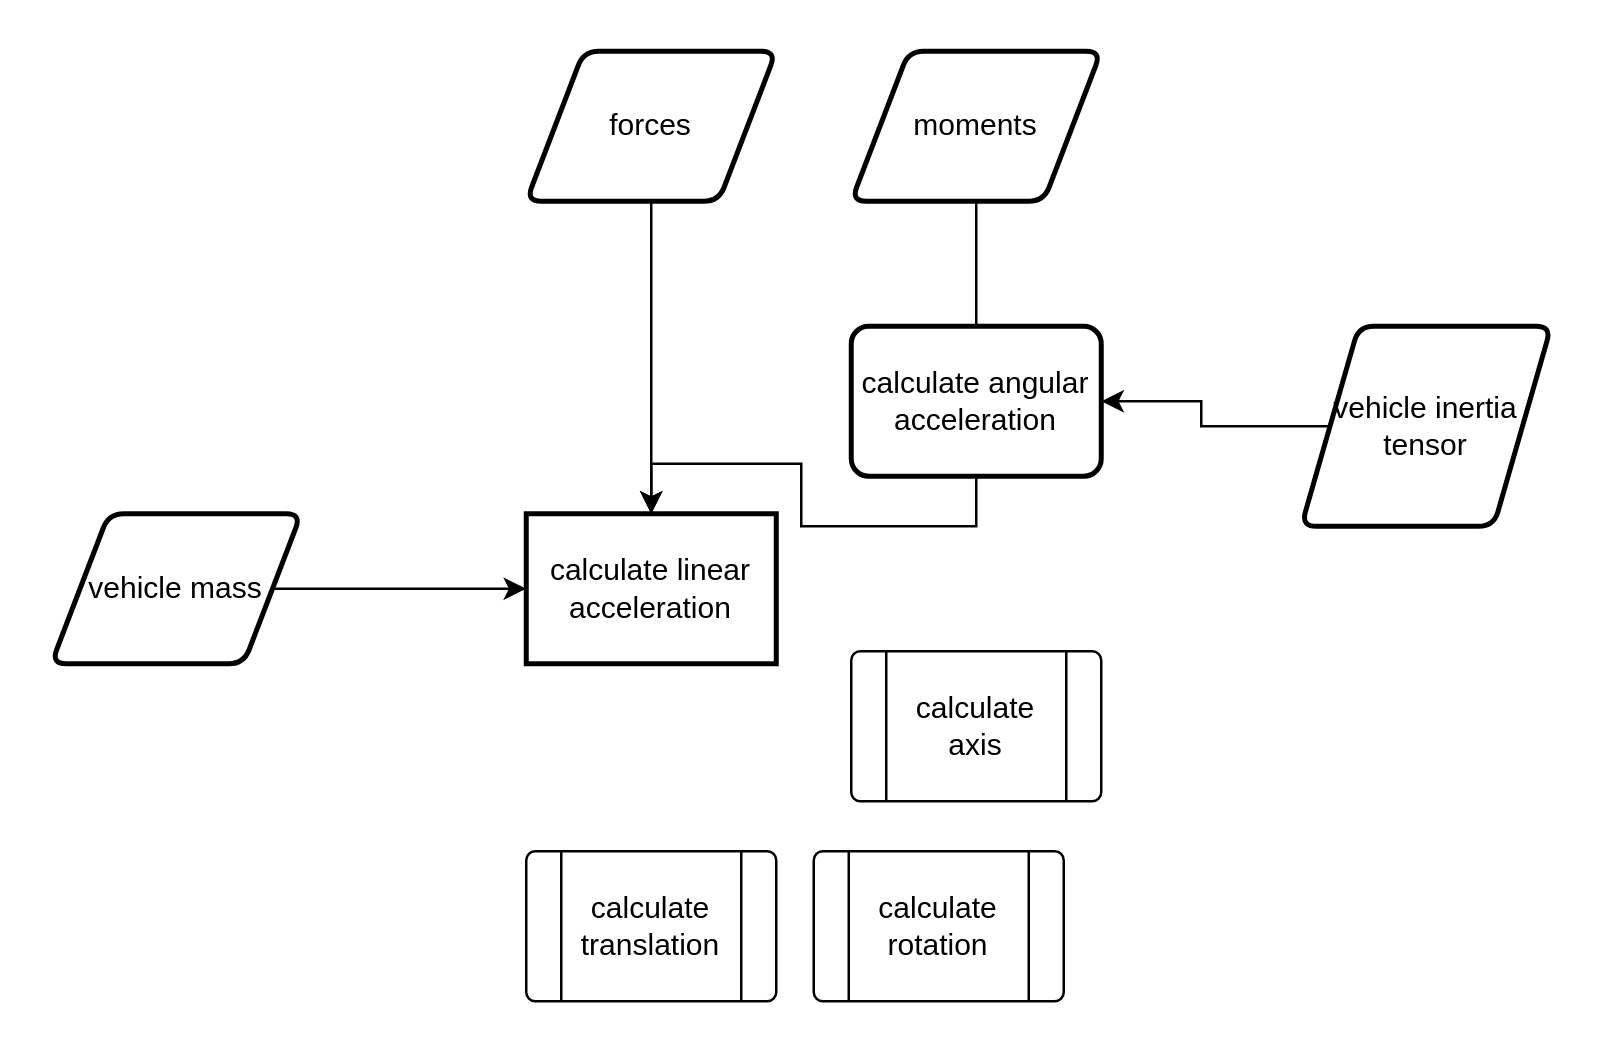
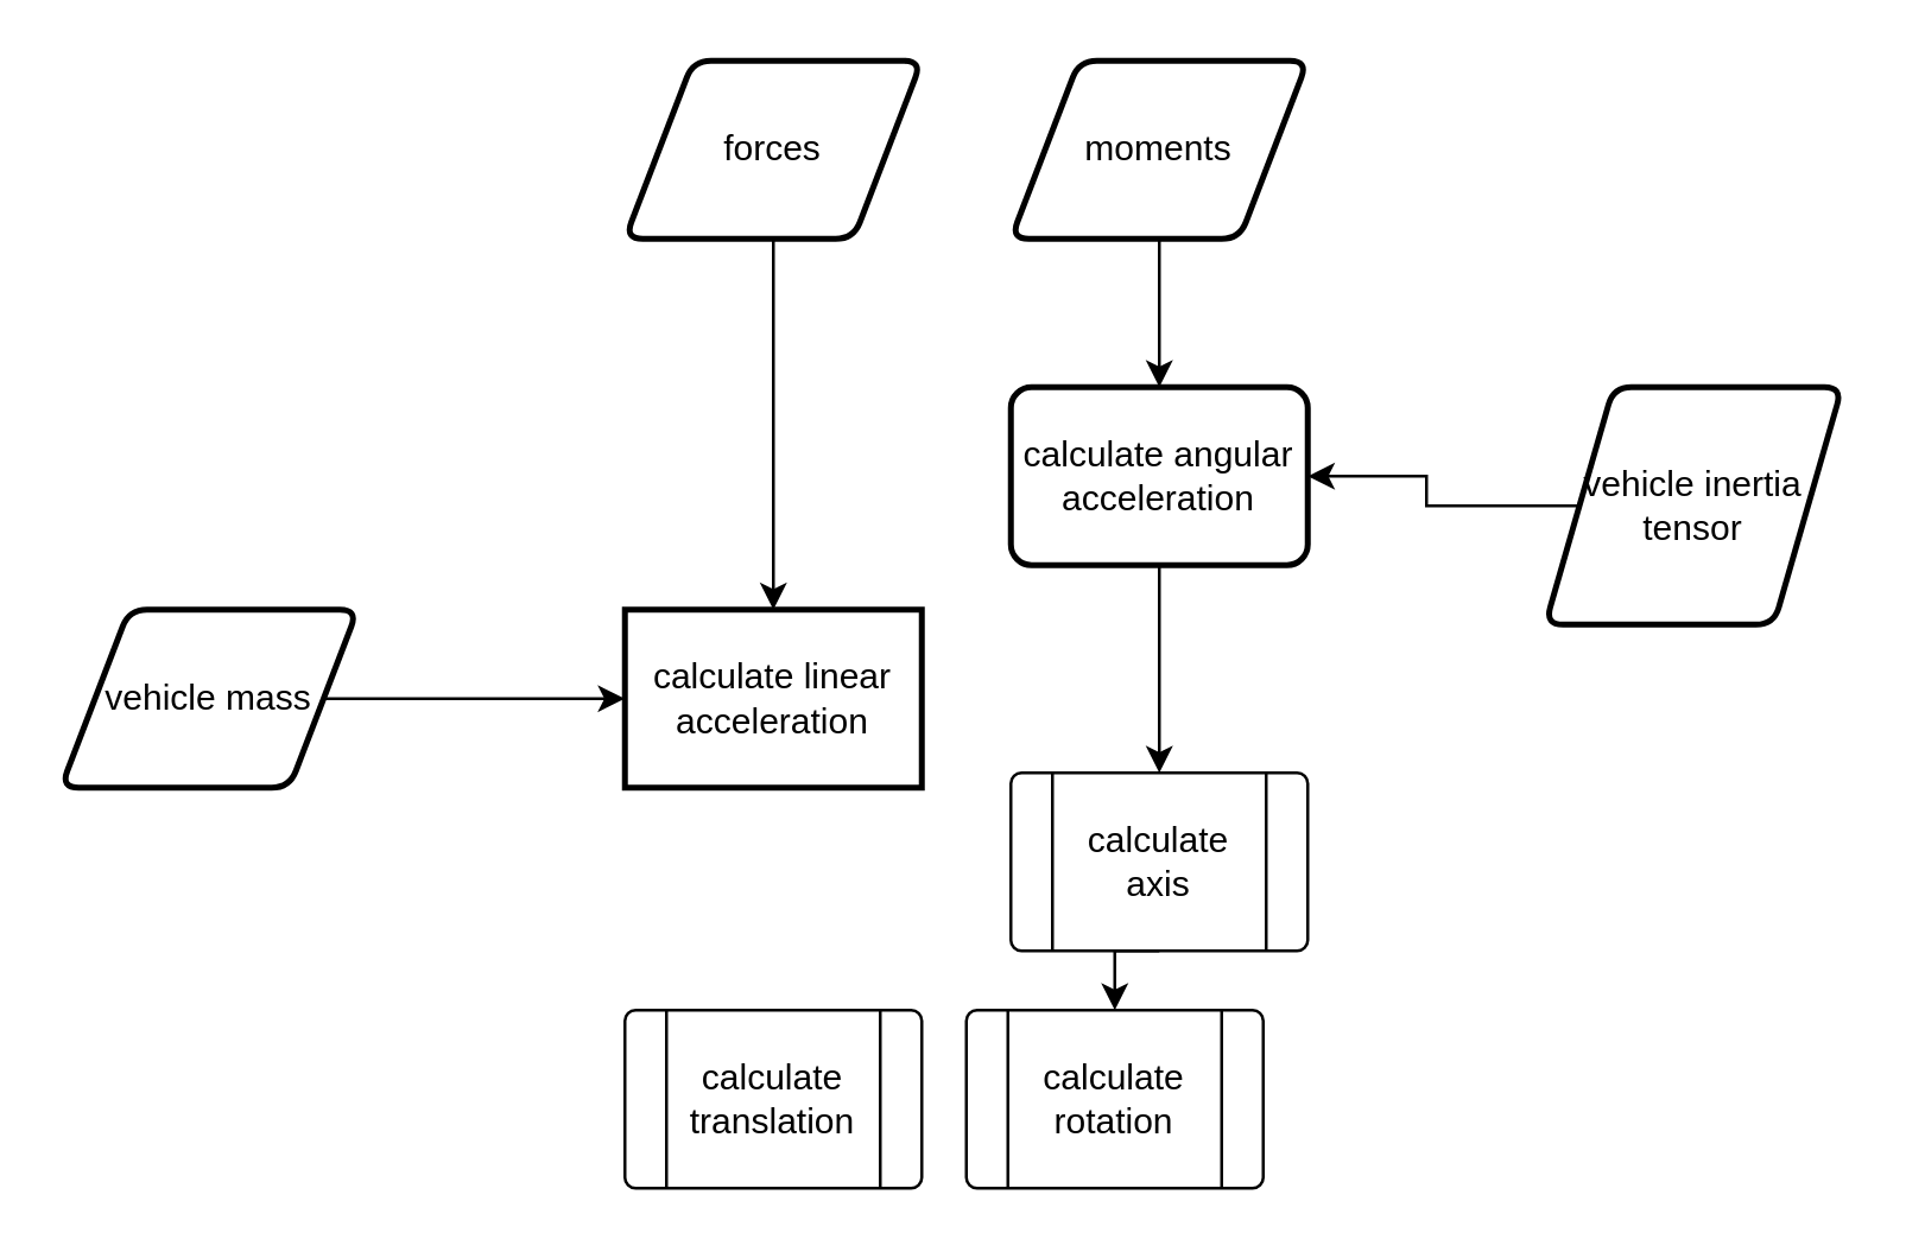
  <mxCell id="0" />
  <mxCell id="1" parent="0" />
- <mxCell id="2" style="edgeStyle=orthogonalEdgeStyle;rounded=0;orthogonalLoop=1;jettySize=auto;html=1;exitX=0.5;exitY=1;exitDx=0;exitDy=0;endArrow=none;" edge="1" parent="1" source="3" target="7"><mxGeometry relative="1" as="geometry" /></mxCell>
+ <mxCell id="2" style="edgeStyle=orthogonalEdgeStyle;rounded=0;orthogonalLoop=1;jettySize=auto;html=1;exitX=0.5;exitY=1;exitDx=0;exitDy=0;" edge="1" parent="1" source="3" target="7"><mxGeometry relative="1" as="geometry" /></mxCell>
  <mxCell id="3" value="moments" style="shape=parallelogram;html=1;strokeWidth=2;perimeter=parallelogramPerimeter;whiteSpace=wrap;rounded=1;arcSize=12;size=0.23;" vertex="1" parent="1"><mxGeometry x="340" y="20" width="100" height="60" as="geometry" /></mxCell>
  <mxCell id="4" style="edgeStyle=orthogonalEdgeStyle;rounded=0;orthogonalLoop=1;jettySize=auto;html=1;exitX=0.5;exitY=1;exitDx=0;exitDy=0;entryX=0.5;entryY=0;entryDx=0;entryDy=0;" edge="1" parent="1" source="5" target="9"><mxGeometry relative="1" as="geometry" /></mxCell>
  <mxCell id="5" value="forces" style="shape=parallelogram;html=1;strokeWidth=2;perimeter=parallelogramPerimeter;whiteSpace=wrap;rounded=1;arcSize=12;size=0.23;" vertex="1" parent="1"><mxGeometry x="210" y="20" width="100" height="60" as="geometry" /></mxCell>
- <mxCell id="6" style="edgeStyle=orthogonalEdgeStyle;rounded=0;orthogonalLoop=1;jettySize=auto;html=1;exitX=0.5;exitY=1;exitDx=0;exitDy=0;" edge="1" parent="1" source="7" target="9"><mxGeometry relative="1" as="geometry" /></mxCell>
+ <mxCell id="6" style="edgeStyle=orthogonalEdgeStyle;rounded=0;orthogonalLoop=1;jettySize=auto;html=1;exitX=0.5;exitY=1;exitDx=0;exitDy=0;entryX=0.5;entryY=0;entryDx=0;entryDy=0;" edge="1" parent="1" source="7" target="13"><mxGeometry relative="1" as="geometry" /></mxCell>
  <mxCell id="7" value="calculate angular acceleration" style="rounded=1;whiteSpace=wrap;html=1;absoluteArcSize=1;arcSize=14;strokeWidth=2;" vertex="1" parent="1"><mxGeometry x="340" y="130" width="100" height="60" as="geometry" /></mxCell>
  <mxCell id="8" style="edgeStyle=orthogonalEdgeStyle;rounded=0;orthogonalLoop=1;jettySize=auto;html=1;exitX=0.5;exitY=1;exitDx=0;exitDy=0;" edge="1" parent="1"><mxGeometry relative="1" as="geometry"><mxPoint x="340" y="280" as="sourcePoint" /><mxPoint x="340" y="280" as="targetPoint" /></mxGeometry></mxCell>
  <mxCell id="9" value="calculate linear acceleration" style="whiteSpace=wrap;html=1;absoluteArcSize=1;arcSize=14;strokeWidth=2;rounded=0;" vertex="1" parent="1"><mxGeometry x="210" y="205" width="100" height="60" as="geometry" /></mxCell>
  <mxCell id="10" value="calculate translation" style="verticalLabelPosition=middle;verticalAlign=middle;html=1;shape=process;whiteSpace=wrap;rounded=1;size=0.14;arcSize=6;labelPosition=center;align=center;" vertex="1" parent="1"><mxGeometry x="210" y="340" width="100" height="60" as="geometry" /></mxCell>
  <mxCell id="11" value="calculate rotation" style="verticalLabelPosition=middle;verticalAlign=middle;html=1;shape=process;whiteSpace=wrap;rounded=1;size=0.14;arcSize=6;labelPosition=center;align=center;" vertex="1" parent="1"><mxGeometry x="325" y="340" width="100" height="60" as="geometry" /></mxCell>
+ <mxCell id="12" style="edgeStyle=orthogonalEdgeStyle;rounded=0;orthogonalLoop=1;jettySize=auto;html=1;exitX=0.5;exitY=1;exitDx=0;exitDy=0;entryX=0.5;entryY=0;entryDx=0;entryDy=0;" edge="1" parent="1" source="13" target="11"><mxGeometry relative="1" as="geometry" /></mxCell>
  <mxCell id="13" value="calculate axis" style="verticalLabelPosition=middle;verticalAlign=middle;html=1;shape=process;whiteSpace=wrap;rounded=1;size=0.14;arcSize=6;labelPosition=center;align=center;" vertex="1" parent="1"><mxGeometry x="340" y="260" width="100" height="60" as="geometry" /></mxCell>
  <mxCell id="14" style="edgeStyle=orthogonalEdgeStyle;rounded=0;orthogonalLoop=1;jettySize=auto;html=1;exitX=1;exitY=0.5;exitDx=0;exitDy=0;entryX=0;entryY=0.5;entryDx=0;entryDy=0;" edge="1" parent="1" source="15" target="9"><mxGeometry relative="1" as="geometry" /></mxCell>
  <mxCell id="15" value="vehicle mass" style="shape=parallelogram;html=1;strokeWidth=2;perimeter=parallelogramPerimeter;whiteSpace=wrap;rounded=1;arcSize=12;size=0.23;" vertex="1" parent="1"><mxGeometry x="20" y="205" width="100" height="60" as="geometry" /></mxCell>
  <mxCell id="16" style="edgeStyle=orthogonalEdgeStyle;rounded=0;orthogonalLoop=1;jettySize=auto;html=1;exitX=0;exitY=0.5;exitDx=0;exitDy=0;entryX=1;entryY=0.5;entryDx=0;entryDy=0;" edge="1" parent="1" source="17" target="7"><mxGeometry relative="1" as="geometry" /></mxCell>
  <mxCell id="17" value="vehicle inertia tensor" style="shape=parallelogram;html=1;strokeWidth=2;perimeter=parallelogramPerimeter;whiteSpace=wrap;rounded=1;arcSize=12;size=0.23;" vertex="1" parent="1"><mxGeometry x="520" y="130" width="100" height="80" as="geometry" /></mxCell>
